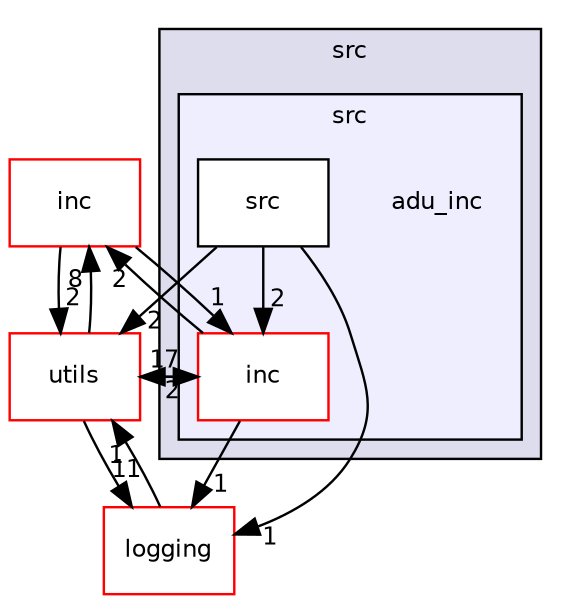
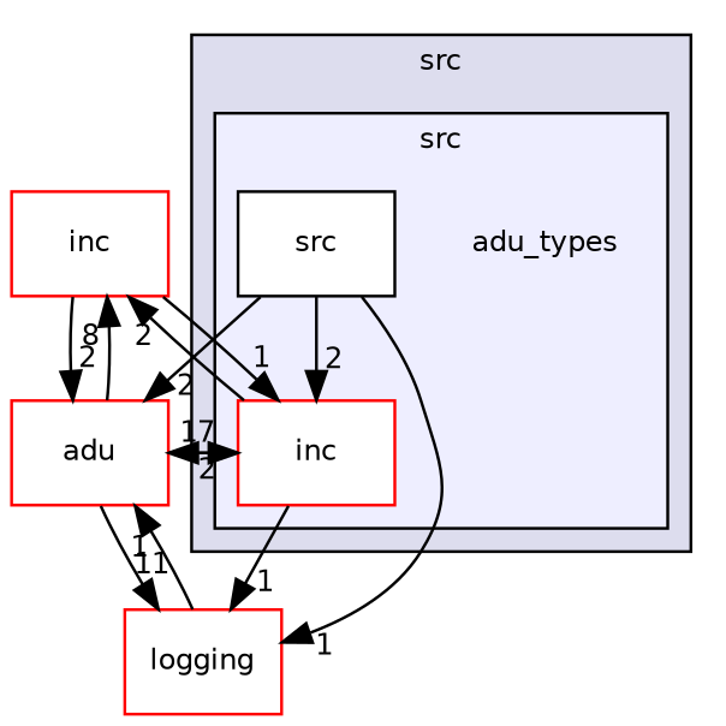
  digraph {
    compound=true
    fontname="DejaVu Sans"
    node [fontname="DejaVu Sans" fontsize=10 shape=box color=red fillcolor=white style=filled]
    edge [headlabel=2 labeldistance=1.5 labelfontname=Helvetica labelfontsize=10 fontname="DejaVu Sans"]
-   n1 [label=adu_inc shape=plaintext color="" fillcolor="" style=""]
+   n1 [label=adu_types shape=plaintext color="" fillcolor="" style=""]
    n2 [label=inc]
    n3 [color=black label=src]
    n4 [label=inc]
    n5 [label=logging]
-   n6 [label=utils]
+   n6 [label=adu]
    subgraph cluster_1 {
      bgcolor="#ddddee"
      fontsize=10
      label=src
      pencolor=black
      subgraph cluster_2 {
        bgcolor="#eeeeff"
        fontsize=10
        pencolor=black
        n1
        n2
        n3
      }
    }
    n2 -> n4
    n2 -> n5 [headlabel=1]
    n2 -> n6
    n3 -> n2
    n3 -> n5 [headlabel=1]
    n3 -> n6
    n4 -> n2 [headlabel=1]
    n4 -> n6
    n5 -> n6 [headlabel=1]
    n6 -> n2 [headlabel=17]
    n6 -> n4 [headlabel=8]
    n6 -> n5 [headlabel=11]
  }
